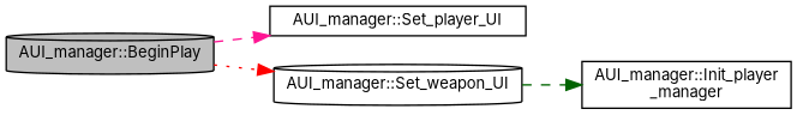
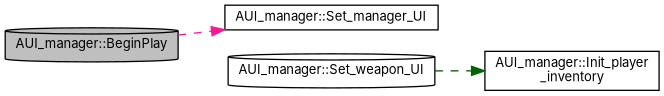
  digraph {
    fontname=Inter
    rankdir=LR
    node [color=black fillcolor=white fontname=Inter fontsize=10 shape=cylinder style=filled]
    edge [fontname=Inter fontsize=10 labelfontname=Helvetica labelfontsize=10 style=dashed]
    n1 [fillcolor=grey75 fontcolor=black height=0.2 label="AUI_manager::BeginPlay" width=0.4]
-   n2 [height=0.2 label="AUI_manager::Set_player_UI" shape=box width=0.4]
+   n2 [height=0.2 label="AUI_manager::Set_manager_UI" shape=box width=0.4]
    n3 [height=0.2 label="AUI_manager::Set_weapon_UI" width=0.4]
-   n4 [height=0.2 label="AUI_manager::Init_player\l_manager" shape=box width=0.4]
+   n4 [height=0.2 label="AUI_manager::Init_player\l_inventory" shape=box width=0.4]
    n1 -> n2 [color=deeppink]
-   n1 -> n3 [color=red style=dotted]
    n3 -> n4 [color=darkgreen]
  }
